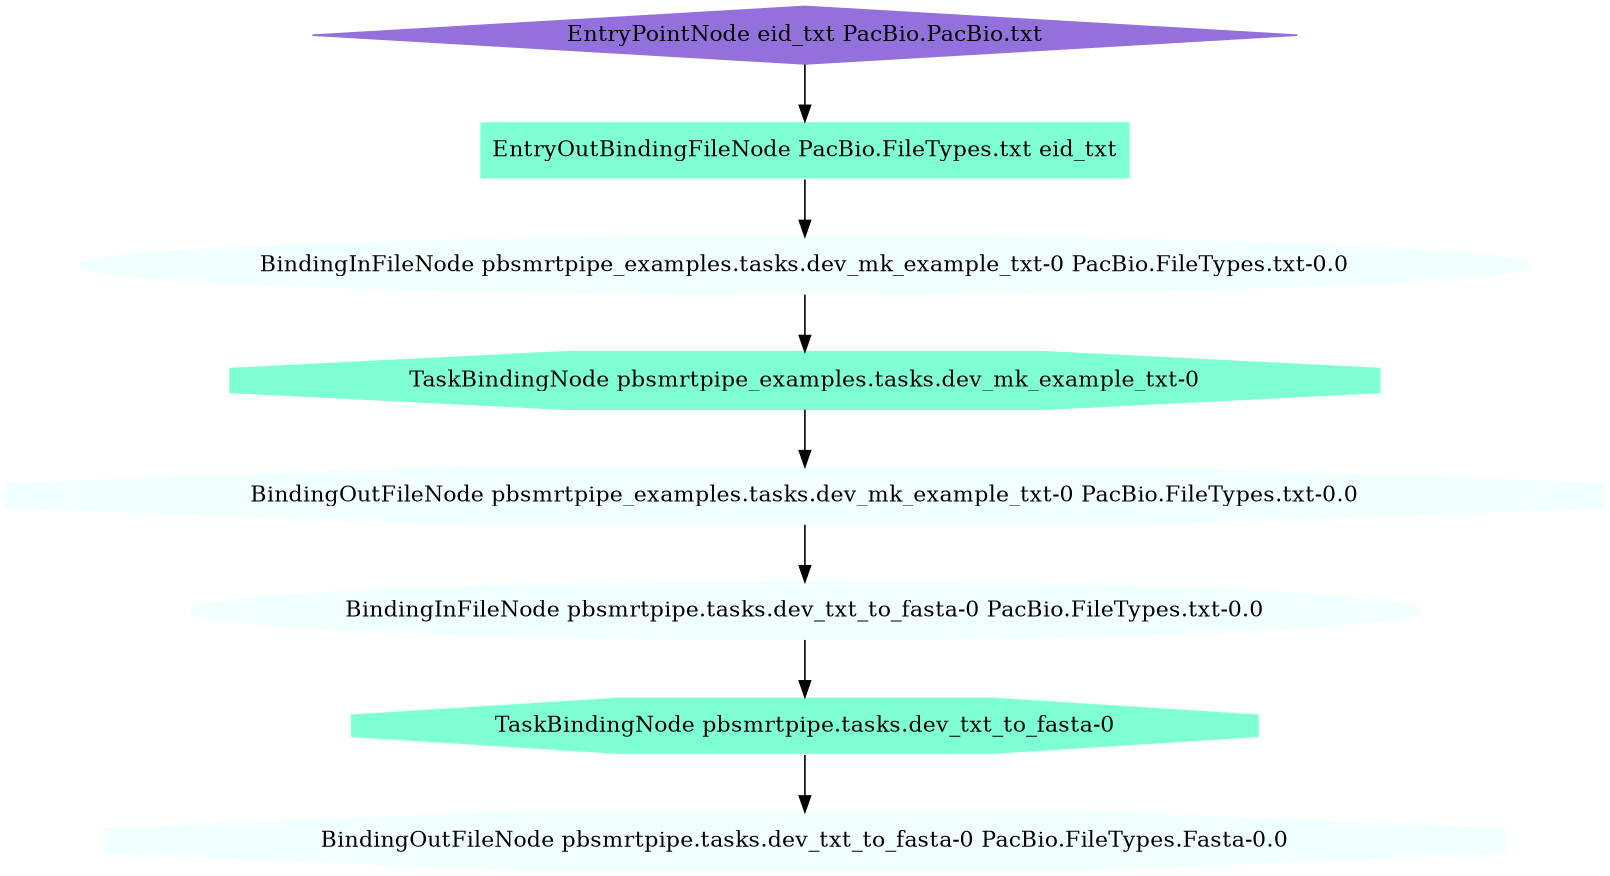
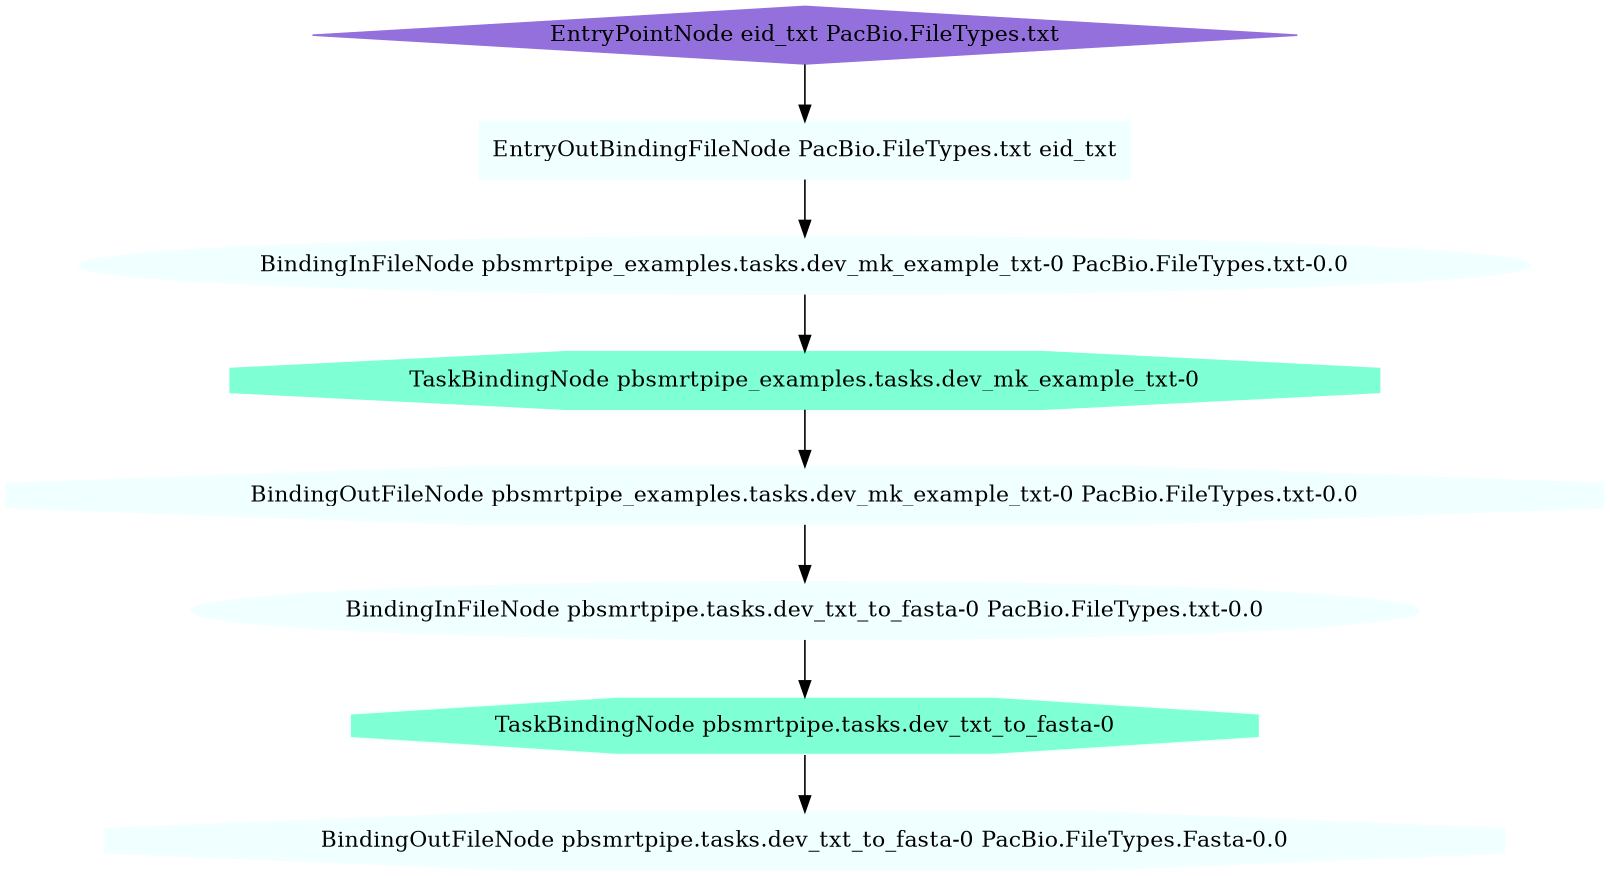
  strict digraph {
    node [color=azure fillcolor=azure shape=octagon style=filled]
    "TaskBindingNode pbsmrtpipe_examples.tasks.dev_mk_example_txt-0" [color=aquamarine fillcolor=aquamarine]
    "BindingOutFileNode pbsmrtpipe_examples.tasks.dev_mk_example_txt-0 PacBio.FileTypes.txt-0.0"
    "BindingInFileNode pbsmrtpipe.tasks.dev_txt_to_fasta-0 PacBio.FileTypes.txt-0.0" [shape=ellipse]
    "TaskBindingNode pbsmrtpipe.tasks.dev_txt_to_fasta-0" [fillcolor=aquamarine]
    "BindingOutFileNode pbsmrtpipe.tasks.dev_txt_to_fasta-0 PacBio.FileTypes.Fasta-0.0"
-   "EntryPointNode eid_txt PacBio.FileTypes.txt" [color=mediumpurple fillcolor=mediumpurple shape=diamond label="EntryPointNode eid_txt PacBio.PacBio.txt"]
-   "EntryOutBindingFileNode PacBio.FileTypes.txt eid_txt" [fillcolor=aquamarine shape=rectangle]
+   "EntryPointNode eid_txt PacBio.FileTypes.txt" [color=mediumpurple fillcolor=mediumpurple shape=diamond]
+   "EntryOutBindingFileNode PacBio.FileTypes.txt eid_txt" [shape=rectangle]
    "BindingInFileNode pbsmrtpipe_examples.tasks.dev_mk_example_txt-0 PacBio.FileTypes.txt-0.0" [shape=ellipse]
    "TaskBindingNode pbsmrtpipe_examples.tasks.dev_mk_example_txt-0" -> "BindingOutFileNode pbsmrtpipe_examples.tasks.dev_mk_example_txt-0 PacBio.FileTypes.txt-0.0"
    "BindingOutFileNode pbsmrtpipe_examples.tasks.dev_mk_example_txt-0 PacBio.FileTypes.txt-0.0" -> "BindingInFileNode pbsmrtpipe.tasks.dev_txt_to_fasta-0 PacBio.FileTypes.txt-0.0"
    "BindingInFileNode pbsmrtpipe.tasks.dev_txt_to_fasta-0 PacBio.FileTypes.txt-0.0" -> "TaskBindingNode pbsmrtpipe.tasks.dev_txt_to_fasta-0"
    "TaskBindingNode pbsmrtpipe.tasks.dev_txt_to_fasta-0" -> "BindingOutFileNode pbsmrtpipe.tasks.dev_txt_to_fasta-0 PacBio.FileTypes.Fasta-0.0"
    "EntryPointNode eid_txt PacBio.FileTypes.txt" -> "EntryOutBindingFileNode PacBio.FileTypes.txt eid_txt"
    "EntryOutBindingFileNode PacBio.FileTypes.txt eid_txt" -> "BindingInFileNode pbsmrtpipe_examples.tasks.dev_mk_example_txt-0 PacBio.FileTypes.txt-0.0"
    "BindingInFileNode pbsmrtpipe_examples.tasks.dev_mk_example_txt-0 PacBio.FileTypes.txt-0.0" -> "TaskBindingNode pbsmrtpipe_examples.tasks.dev_mk_example_txt-0"
  }
